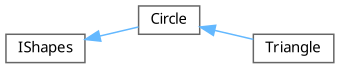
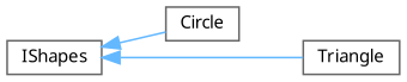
  digraph {
    fontname="Noto Sans"
    rankdir=LR
    node [color=grey40 fillcolor=white fontname="Noto Sans" fontsize=10 shape=box style=filled]
    edge [color=steelblue1 dir=back fontname="Noto Sans" fontsize=10 labelfontname=Helvetica labelfontsize=10 style=solid]
    n1 [height=0.2 label=IShapes width=0.4]
    n2 [height=0.2 label=Circle width=0.4]
    n3 [height=0.2 label=Triangle width=0.4]
    n1 -> n2
-   n2 -> n3
+   n1 -> n3
  }
